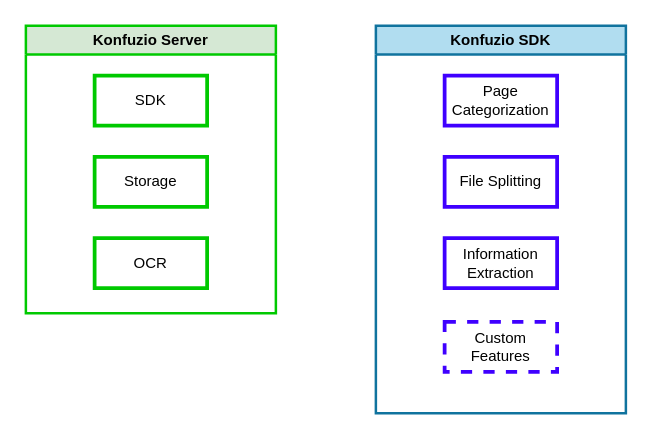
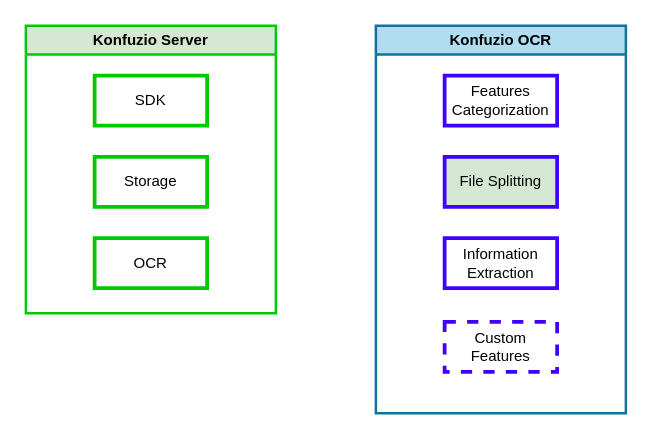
  <mxCell id="0" />
  <mxCell id="1" parent="0" />
  <mxCell id="2" value="Konfuzio Server" style="swimlane;whiteSpace=wrap;html=1;fillColor=#d5e8d4;strokeColor=#00C900;strokeWidth=2;" vertex="1" parent="1"><mxGeometry x="20" y="20" width="200" height="230" as="geometry" /></mxCell>
  <mxCell id="3" value="SDK" style="rounded=0;whiteSpace=wrap;html=1;strokeColor=#00C900;strokeWidth=3;" vertex="1" parent="2"><mxGeometry x="55" y="40" width="90" height="40" as="geometry" /></mxCell>
  <mxCell id="4" value="Storage" style="rounded=0;whiteSpace=wrap;html=1;strokeColor=#00C900;strokeWidth=3;" vertex="1" parent="2"><mxGeometry x="55" y="105" width="90" height="40" as="geometry" /></mxCell>
  <mxCell id="5" value="OCR" style="rounded=0;whiteSpace=wrap;html=1;strokeColor=#00C900;strokeWidth=3;" vertex="1" parent="2"><mxGeometry x="55" y="170" width="90" height="40" as="geometry" /></mxCell>
- <mxCell id="6" value="Konfuzio SDK" style="swimlane;whiteSpace=wrap;html=1;fillColor=#b1ddf0;strokeColor=#10739e;strokeWidth=2;" vertex="1" parent="1"><mxGeometry x="300" y="20" width="200" height="310" as="geometry" /></mxCell>
- <mxCell id="7" value="Page Categorization" style="rounded=0;whiteSpace=wrap;html=1;strokeColor=#3F00FF;strokeWidth=3;" vertex="1" parent="6"><mxGeometry x="55" y="40" width="90" height="40" as="geometry" /></mxCell>
+ <mxCell id="6" value="Konfuzio OCR" style="swimlane;whiteSpace=wrap;html=1;fillColor=#b1ddf0;strokeColor=#10739e;strokeWidth=2;" vertex="1" parent="1"><mxGeometry x="300" y="20" width="200" height="310" as="geometry" /></mxCell>
+ <mxCell id="7" value="Features Categorization" style="rounded=0;whiteSpace=wrap;html=1;strokeColor=#3F00FF;strokeWidth=3;" vertex="1" parent="6"><mxGeometry x="55" y="40" width="90" height="40" as="geometry" /></mxCell>
  <mxCell id="8" value="Information Extraction" style="rounded=0;whiteSpace=wrap;html=1;strokeWidth=3;strokeColor=#3F00FF;" vertex="1" parent="6"><mxGeometry x="55" y="170" width="90" height="40" as="geometry" /></mxCell>
- <mxCell id="9" value="File Splitting" style="rounded=0;whiteSpace=wrap;html=1;strokeColor=#3F00FF;strokeWidth=3;" vertex="1" parent="6"><mxGeometry x="55" y="105" width="90" height="40" as="geometry" /></mxCell>
+ <mxCell id="9" value="File Splitting" style="rounded=0;whiteSpace=wrap;html=1;strokeColor=#3F00FF;strokeWidth=3;fillColor=#d5e8d4;" vertex="1" parent="6"><mxGeometry x="55" y="105" width="90" height="40" as="geometry" /></mxCell>
  <mxCell id="10" value="Custom Features" style="rounded=0;whiteSpace=wrap;html=1;strokeWidth=3;strokeColor=#3F00FF;dashed=1;" vertex="1" parent="6"><mxGeometry x="55" y="237" width="90" height="40" as="geometry" /></mxCell>
